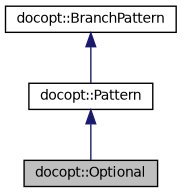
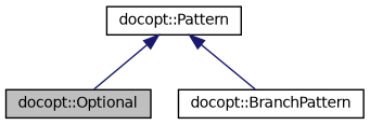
  digraph {
    node [color=black fillcolor=white fontname=Helvetica fontsize=10 shape=record style=filled]
    edge [color=midnightblue dir=back fontname=Helvetica fontsize=10 labelfontname=Helvetica labelfontsize=10 style=solid]
    n1 [fillcolor=grey75 fontcolor=black height=0.2 label="docopt::Optional" width=0.4]
    n2 [height=0.2 label="docopt::BranchPattern" width=0.4]
    n3 [height=0.2 label="docopt::Pattern" width=0.4]
    n3 -> n1
-   n2 -> n3
+   n3 -> n2
  }
